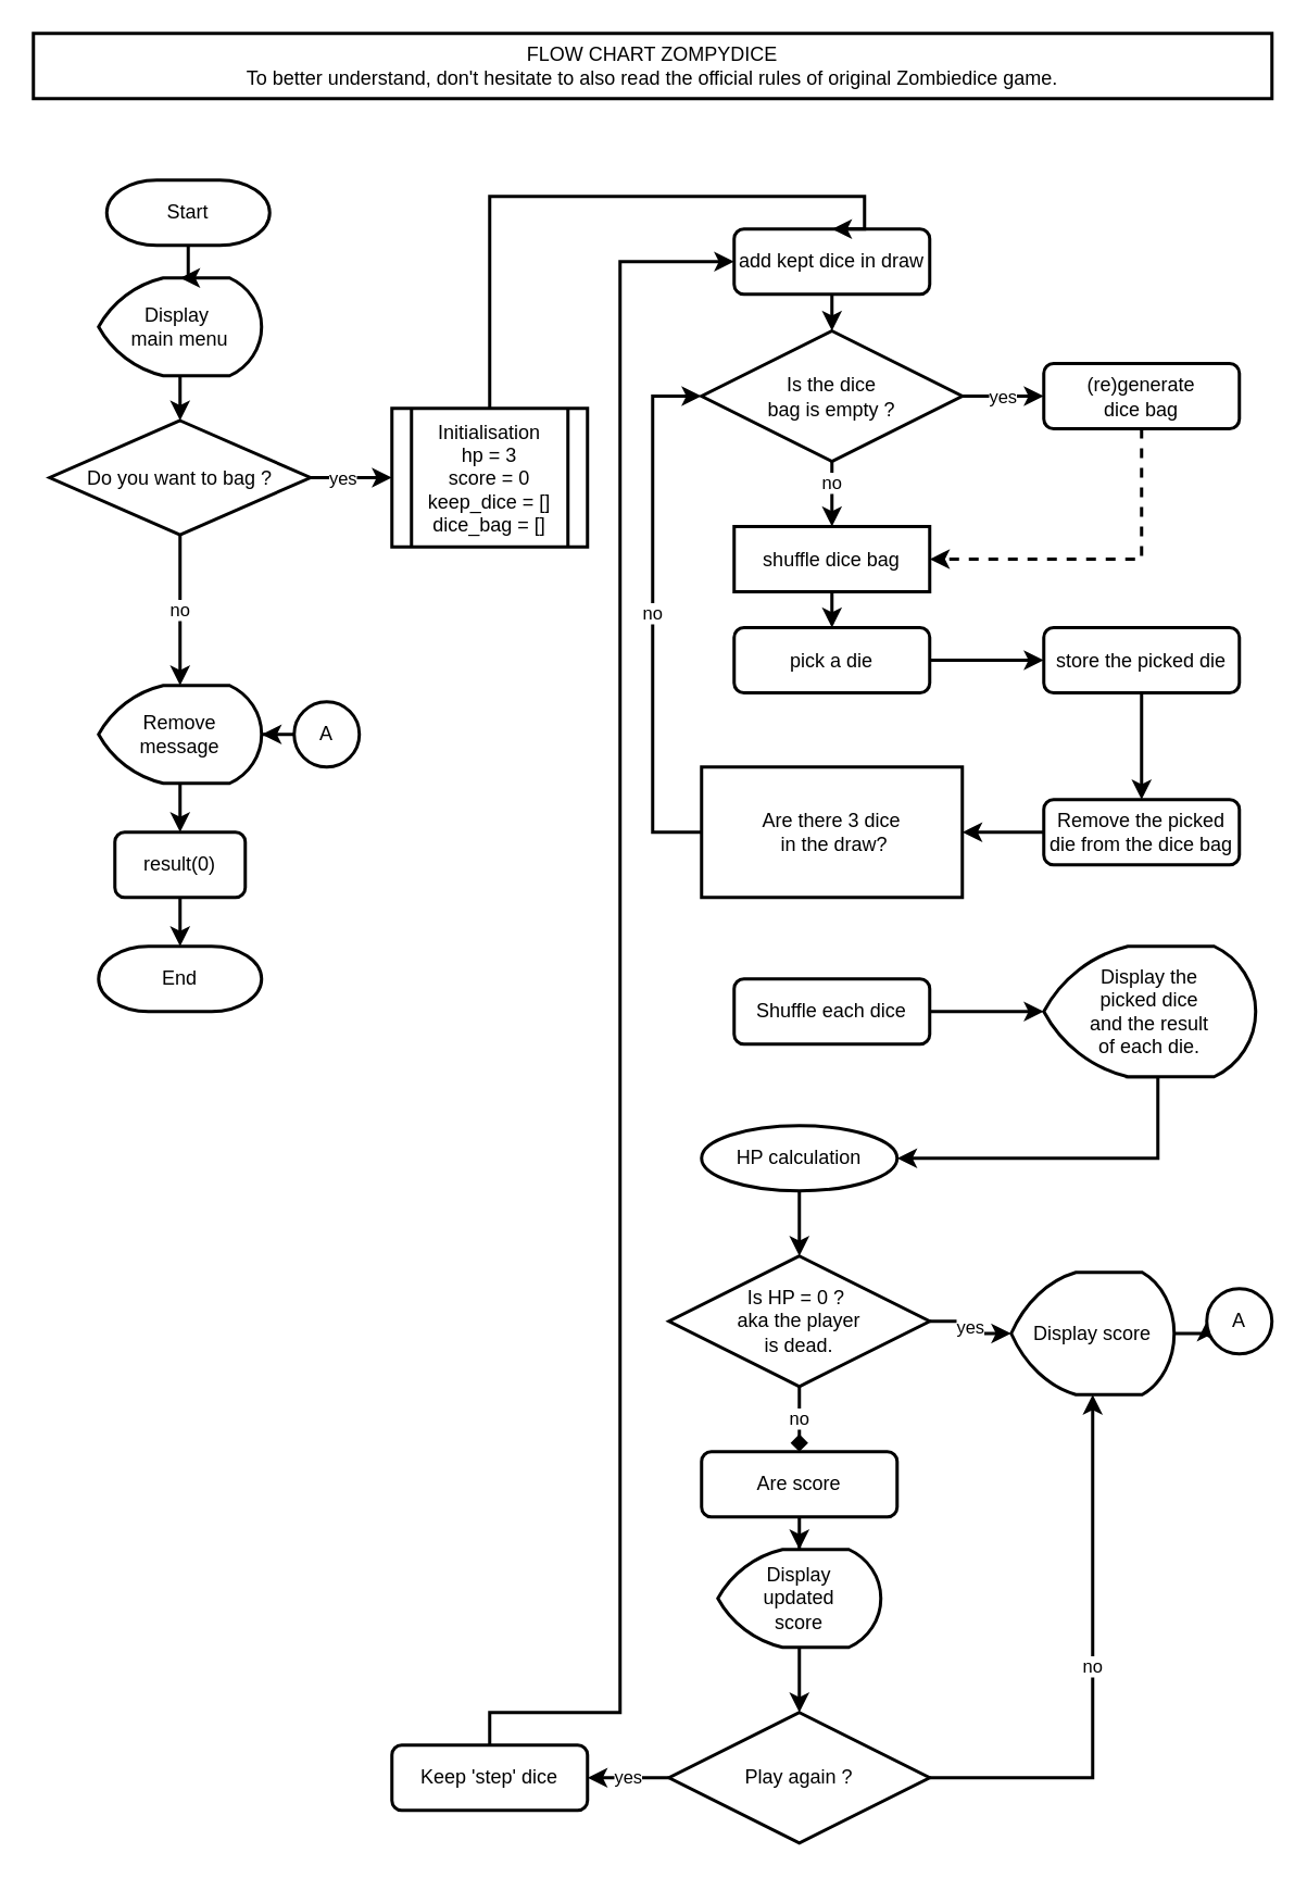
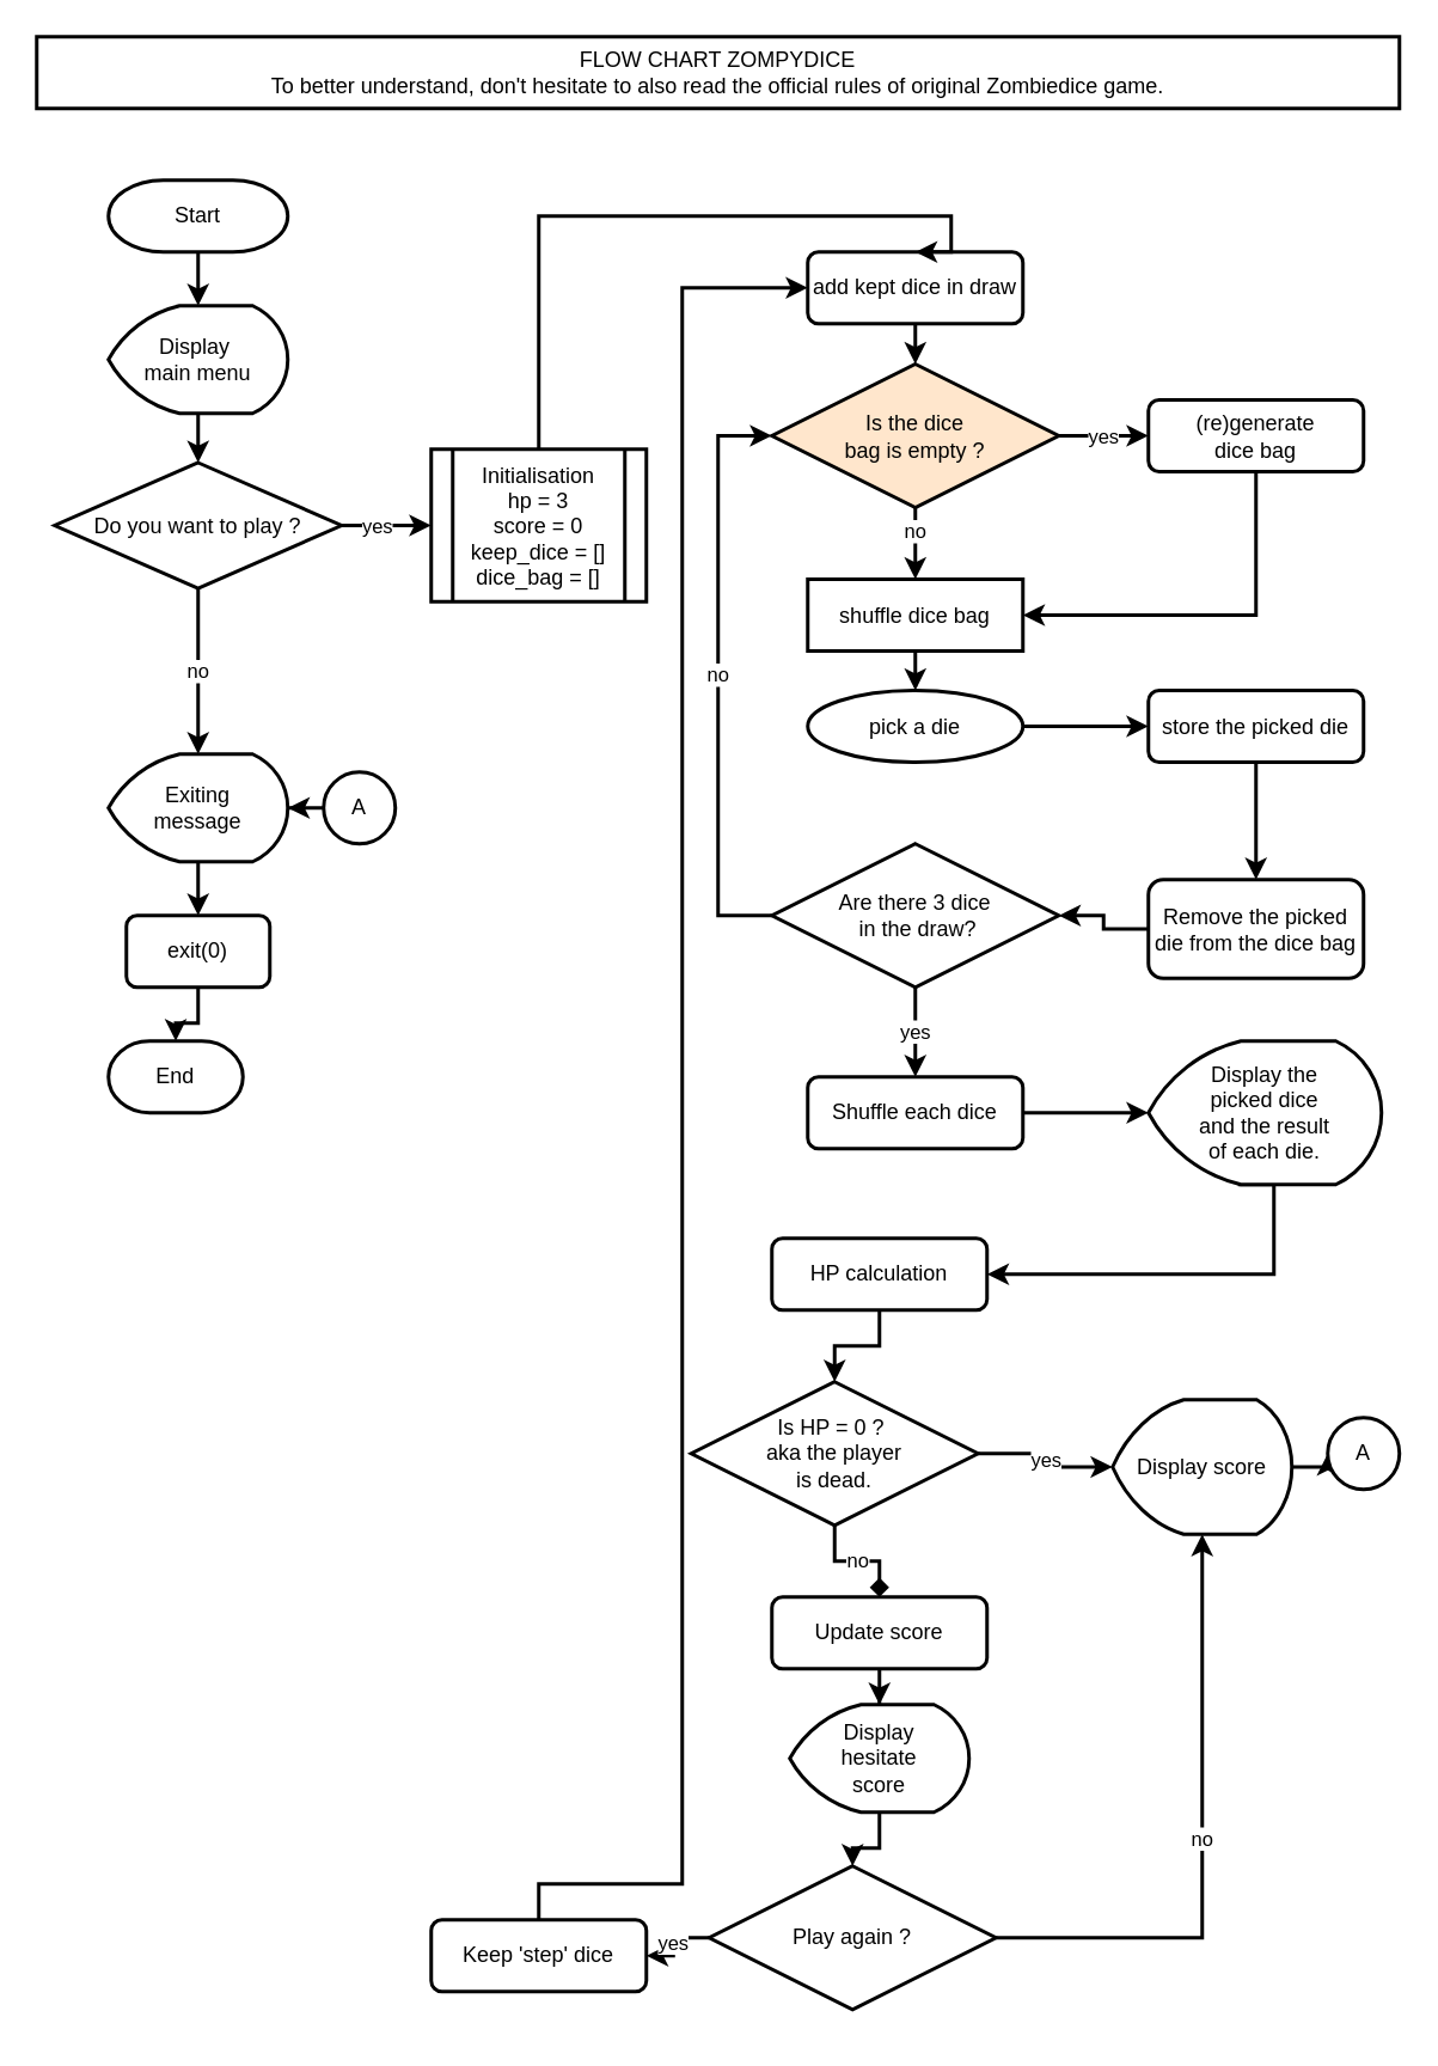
  <mxCell id="0" />
  <mxCell id="1" parent="0" />
- <mxCell id="2" value="Start" style="strokeWidth=2;html=1;shape=mxgraph.flowchart.terminator;whiteSpace=wrap;" parent="1" vertex="1"><mxGeometry x="65" y="110" width="100" height="40" as="geometry" /></mxCell>
+ <mxCell id="2" value="Start" style="strokeWidth=2;html=1;shape=mxgraph.flowchart.terminator;whiteSpace=wrap;" parent="1" vertex="1"><mxGeometry x="60" y="100" width="100" height="40" as="geometry" /></mxCell>
  <mxCell id="3" style="edgeStyle=orthogonalEdgeStyle;rounded=0;orthogonalLoop=1;jettySize=auto;html=1;entryX=0.5;entryY=0;entryDx=0;entryDy=0;strokeWidth=2;" parent="1" source="4" target="7" edge="1"><mxGeometry relative="1" as="geometry" /></mxCell>
  <mxCell id="4" value="Display&amp;nbsp;&lt;div&gt;main menu&lt;/div&gt;" style="strokeWidth=2;html=1;shape=mxgraph.flowchart.display;whiteSpace=wrap;" parent="1" vertex="1"><mxGeometry x="60" y="170" width="100" height="60" as="geometry" /></mxCell>
  <mxCell id="5" style="edgeStyle=orthogonalEdgeStyle;rounded=0;orthogonalLoop=1;jettySize=auto;html=1;entryX=0.5;entryY=0;entryDx=0;entryDy=0;entryPerimeter=0;strokeWidth=2;" parent="1" source="2" target="4" edge="1"><mxGeometry relative="1" as="geometry" /></mxCell>
  <mxCell id="6" value="yes" style="edgeStyle=orthogonalEdgeStyle;rounded=0;orthogonalLoop=1;jettySize=auto;html=1;strokeWidth=2;" edge="1" parent="1" source="7" target="32"><mxGeometry x="-0.2" relative="1" as="geometry"><mxPoint as="offset" /></mxGeometry></mxCell>
- <mxCell id="7" value="Do you want to bag ?" style="rhombus;whiteSpace=wrap;html=1;strokeWidth=2;" parent="1" vertex="1"><mxGeometry x="30" y="257.5" width="160" height="70" as="geometry" /></mxCell>
+ <mxCell id="7" value="Do you want to play ?" style="rhombus;whiteSpace=wrap;html=1;strokeWidth=2;" parent="1" vertex="1"><mxGeometry x="30" y="257.5" width="160" height="70" as="geometry" /></mxCell>
  <mxCell id="8" style="edgeStyle=orthogonalEdgeStyle;rounded=0;orthogonalLoop=1;jettySize=auto;html=1;strokeWidth=2;" parent="1" source="9" target="11" edge="1"><mxGeometry relative="1" as="geometry" /></mxCell>
- <mxCell id="9" value="pick a die" style="rounded=1;whiteSpace=wrap;html=1;strokeWidth=2;" parent="1" vertex="1"><mxGeometry x="450" y="384.5" width="120" height="40" as="geometry" /></mxCell>
+ <mxCell id="9" value="pick a die" style="ellipse;whiteSpace=wrap;html=1;strokeWidth=2;" parent="1" vertex="1"><mxGeometry x="450" y="384.5" width="120" height="40" as="geometry" /></mxCell>
  <mxCell id="10" style="edgeStyle=orthogonalEdgeStyle;rounded=0;orthogonalLoop=1;jettySize=auto;html=1;strokeWidth=2;" parent="1" source="11" target="13" edge="1"><mxGeometry relative="1" as="geometry" /></mxCell>
  <mxCell id="11" value="store the picked die" style="rounded=1;whiteSpace=wrap;html=1;strokeWidth=2;" parent="1" vertex="1"><mxGeometry x="640" y="384.5" width="120" height="40" as="geometry" /></mxCell>
  <mxCell id="12" style="edgeStyle=orthogonalEdgeStyle;rounded=0;orthogonalLoop=1;jettySize=auto;html=1;strokeWidth=2;" edge="1" parent="1" source="13" target="16"><mxGeometry relative="1" as="geometry" /></mxCell>
- <mxCell id="13" value="Remove the picked die from the dice bag" style="rounded=1;whiteSpace=wrap;html=1;strokeWidth=2;" parent="1" vertex="1"><mxGeometry x="640" y="490" width="120" height="40" as="geometry" /></mxCell>
+ <mxCell id="13" value="Remove the picked die from the dice bag" style="rounded=1;whiteSpace=wrap;html=1;strokeWidth=2;" parent="1" vertex="1"><mxGeometry x="640" y="490" width="120" height="55" as="geometry" /></mxCell>
  <mxCell id="14" value="no" style="edgeStyle=orthogonalEdgeStyle;rounded=0;orthogonalLoop=1;jettySize=auto;html=1;entryX=0;entryY=0.5;entryDx=0;entryDy=0;strokeWidth=2;" edge="1" parent="1" source="16" target="26"><mxGeometry relative="1" as="geometry"><Array as="points"><mxPoint x="400" y="510" /><mxPoint x="400" y="243" /></Array></mxGeometry></mxCell>
- <mxCell id="16" value="Are there 3 dice&lt;div&gt;&amp;nbsp;in the draw?&lt;br&gt;&lt;/div&gt;" style="whiteSpace=wrap;html=1;strokeWidth=2;rounded=0;" parent="1" vertex="1"><mxGeometry x="430" y="470" width="160" height="80" as="geometry" /></mxCell>
+ <mxCell id="15" value="yes" style="edgeStyle=orthogonalEdgeStyle;rounded=0;orthogonalLoop=1;jettySize=auto;html=1;strokeWidth=2;" edge="1" parent="1" source="16" target="36"><mxGeometry relative="1" as="geometry" /></mxCell>
+ <mxCell id="16" value="Are there 3 dice&lt;div&gt;&amp;nbsp;in the draw?&lt;br&gt;&lt;/div&gt;" style="rhombus;whiteSpace=wrap;html=1;strokeWidth=2;" parent="1" vertex="1"><mxGeometry x="430" y="470" width="160" height="80" as="geometry" /></mxCell>
  <mxCell id="17" style="edgeStyle=orthogonalEdgeStyle;rounded=0;orthogonalLoop=1;jettySize=auto;html=1;entryX=0.5;entryY=0;entryDx=0;entryDy=0;strokeWidth=2;" parent="1" source="18" target="20" edge="1"><mxGeometry relative="1" as="geometry" /></mxCell>
- <mxCell id="18" value="Remove&lt;div&gt;message&lt;/div&gt;" style="strokeWidth=2;html=1;shape=mxgraph.flowchart.display;whiteSpace=wrap;" parent="1" vertex="1"><mxGeometry x="60" y="420" width="100" height="60" as="geometry" /></mxCell>
+ <mxCell id="18" value="Exiting&lt;div&gt;message&lt;/div&gt;" style="strokeWidth=2;html=1;shape=mxgraph.flowchart.display;whiteSpace=wrap;" parent="1" vertex="1"><mxGeometry x="60" y="420" width="100" height="60" as="geometry" /></mxCell>
  <mxCell id="19" style="edgeStyle=orthogonalEdgeStyle;rounded=0;orthogonalLoop=1;jettySize=auto;html=1;strokeWidth=2;" parent="1" source="20" target="21" edge="1"><mxGeometry relative="1" as="geometry" /></mxCell>
- <mxCell id="20" value="result(0)" style="rounded=1;whiteSpace=wrap;html=1;strokeWidth=2;" parent="1" vertex="1"><mxGeometry x="70" y="510" width="80" height="40" as="geometry" /></mxCell>
- <mxCell id="21" value="End" style="strokeWidth=2;html=1;shape=mxgraph.flowchart.terminator;whiteSpace=wrap;" parent="1" vertex="1"><mxGeometry x="60" y="580" width="100" height="40" as="geometry" /></mxCell>
+ <mxCell id="20" value="exit(0)" style="rounded=1;whiteSpace=wrap;html=1;strokeWidth=2;" parent="1" vertex="1"><mxGeometry x="70" y="510" width="80" height="40" as="geometry" /></mxCell>
+ <mxCell id="21" value="End" style="strokeWidth=2;html=1;shape=mxgraph.flowchart.terminator;whiteSpace=wrap;" parent="1" vertex="1"><mxGeometry x="60" y="580" width="75" height="40" as="geometry" /></mxCell>
  <mxCell id="22" style="edgeStyle=orthogonalEdgeStyle;rounded=0;orthogonalLoop=1;jettySize=auto;html=1;strokeWidth=2;" edge="1" parent="1" source="23" target="26"><mxGeometry relative="1" as="geometry" /></mxCell>
  <mxCell id="23" value="add kept dice in draw" style="rounded=1;whiteSpace=wrap;html=1;strokeWidth=2;" vertex="1" parent="1"><mxGeometry x="450" y="140" width="120" height="40" as="geometry" /></mxCell>
  <mxCell id="24" value="yes" style="edgeStyle=orthogonalEdgeStyle;rounded=0;orthogonalLoop=1;jettySize=auto;html=1;entryX=0;entryY=0.5;entryDx=0;entryDy=0;strokeWidth=2;" edge="1" parent="1" source="26" target="28"><mxGeometry relative="1" as="geometry" /></mxCell>
  <mxCell id="25" value="no" style="edgeStyle=orthogonalEdgeStyle;rounded=0;orthogonalLoop=1;jettySize=auto;html=1;entryX=0.5;entryY=0;entryDx=0;entryDy=0;strokeWidth=2;" edge="1" parent="1" source="26" target="30"><mxGeometry x="-0.333" relative="1" as="geometry"><Array as="points"><mxPoint x="510" y="302.5" /><mxPoint x="510" y="302.5" /></Array><mxPoint as="offset" /></mxGeometry></mxCell>
- <mxCell id="26" value="&lt;div&gt;Is the dice&lt;/div&gt;&lt;div&gt;bag is empty ?&lt;/div&gt;" style="rhombus;whiteSpace=wrap;html=1;strokeWidth=2;" vertex="1" parent="1"><mxGeometry x="430" y="202.5" width="160" height="80" as="geometry" /></mxCell>
- <mxCell id="27" style="edgeStyle=orthogonalEdgeStyle;rounded=0;orthogonalLoop=1;jettySize=auto;html=1;entryX=1;entryY=0.5;entryDx=0;entryDy=0;strokeWidth=2;dashed=1;" edge="1" parent="1" source="28" target="30"><mxGeometry relative="1" as="geometry"><Array as="points"><mxPoint x="700" y="342.5" /></Array></mxGeometry></mxCell>
+ <mxCell id="26" value="&lt;div&gt;Is the dice&lt;/div&gt;&lt;div&gt;bag is empty ?&lt;/div&gt;" style="rhombus;whiteSpace=wrap;html=1;strokeWidth=2;fillColor=#ffe6cc;" vertex="1" parent="1"><mxGeometry x="430" y="202.5" width="160" height="80" as="geometry" /></mxCell>
+ <mxCell id="27" style="edgeStyle=orthogonalEdgeStyle;rounded=0;orthogonalLoop=1;jettySize=auto;html=1;entryX=1;entryY=0.5;entryDx=0;entryDy=0;strokeWidth=2;" edge="1" parent="1" source="28" target="30"><mxGeometry relative="1" as="geometry"><Array as="points"><mxPoint x="700" y="342.5" /></Array></mxGeometry></mxCell>
  <mxCell id="28" value="(re)generate&lt;div&gt;dice bag&lt;/div&gt;" style="rounded=1;whiteSpace=wrap;html=1;strokeWidth=2;" vertex="1" parent="1"><mxGeometry x="640" y="222.5" width="120" height="40" as="geometry" /></mxCell>
  <mxCell id="29" style="edgeStyle=orthogonalEdgeStyle;rounded=0;orthogonalLoop=1;jettySize=auto;html=1;entryX=0.5;entryY=0;entryDx=0;entryDy=0;strokeWidth=2;" edge="1" parent="1" source="30" target="9"><mxGeometry relative="1" as="geometry" /></mxCell>
  <mxCell id="30" value="shuffle dice bag" style="whiteSpace=wrap;html=1;strokeWidth=2;rounded=0;" vertex="1" parent="1"><mxGeometry x="450" y="322.5" width="120" height="40" as="geometry" /></mxCell>
  <mxCell id="31" style="edgeStyle=orthogonalEdgeStyle;rounded=0;orthogonalLoop=1;jettySize=auto;html=1;entryX=0.5;entryY=0;entryDx=0;entryDy=0;strokeWidth=2;" edge="1" parent="1" source="32" target="23"><mxGeometry relative="1" as="geometry"><Array as="points"><mxPoint x="300" y="120" /><mxPoint x="530" y="120" /></Array></mxGeometry></mxCell>
  <mxCell id="32" value="Initialisation&lt;br&gt;hp = 3&lt;div&gt;score = 0&lt;br&gt;keep_dice = []&lt;/div&gt;&lt;div&gt;dice_bag = []&lt;/div&gt;" style="shape=process;whiteSpace=wrap;html=1;backgroundOutline=1;strokeWidth=2;" vertex="1" parent="1"><mxGeometry x="240" y="250" width="120" height="85" as="geometry" /></mxCell>
  <mxCell id="33" style="edgeStyle=orthogonalEdgeStyle;rounded=0;orthogonalLoop=1;jettySize=auto;html=1;entryX=1;entryY=0.5;entryDx=0;entryDy=0;strokeWidth=2;" edge="1" parent="1" target="41"><mxGeometry relative="1" as="geometry"><mxPoint x="690" y="660" as="sourcePoint" /><Array as="points"><mxPoint x="710" y="660" /><mxPoint x="710" y="710" /></Array></mxGeometry></mxCell>
  <mxCell id="34" value="&lt;p data-pm-slice=&quot;0 0 []&quot;&gt;Display the&lt;br&gt;picked&amp;nbsp;&lt;span style=&quot;background-color: initial;&quot;&gt;dice&lt;br&gt;and the result&lt;br&gt;&lt;/span&gt;&lt;span style=&quot;background-color: initial;&quot;&gt;of each die.&lt;/span&gt;&lt;/p&gt;" style="strokeWidth=2;html=1;shape=mxgraph.flowchart.display;whiteSpace=wrap;" vertex="1" parent="1"><mxGeometry x="640" y="580" width="130" height="80" as="geometry" /></mxCell>
  <mxCell id="35" style="edgeStyle=orthogonalEdgeStyle;rounded=0;orthogonalLoop=1;jettySize=auto;html=1;strokeWidth=2;" edge="1" parent="1" source="36" target="34"><mxGeometry relative="1" as="geometry" /></mxCell>
  <mxCell id="36" value="Shuffle each dice" style="rounded=1;whiteSpace=wrap;html=1;strokeWidth=2;" vertex="1" parent="1"><mxGeometry x="450" y="600" width="120" height="40" as="geometry" /></mxCell>
  <mxCell id="37" value="yes" style="edgeStyle=orthogonalEdgeStyle;rounded=0;orthogonalLoop=1;jettySize=auto;html=1;entryX=0;entryY=0.5;entryDx=0;entryDy=0;entryPerimeter=0;strokeWidth=2;" edge="1" parent="1" source="39" target="43"><mxGeometry relative="1" as="geometry"><mxPoint x="370" y="1112.5" as="targetPoint" /></mxGeometry></mxCell>
  <mxCell id="38" value="no" style="edgeStyle=orthogonalEdgeStyle;rounded=0;orthogonalLoop=1;jettySize=auto;html=1;entryX=0.5;entryY=0;entryDx=0;entryDy=0;strokeWidth=2;endArrow=diamond;" edge="1" parent="1" source="39" target="45"><mxGeometry relative="1" as="geometry" /></mxCell>
- <mxCell id="39" value="Is HP = 0 ?&amp;nbsp;&lt;div&gt;aka the player&lt;/div&gt;&lt;div&gt;is dead.&lt;br&gt;&lt;/div&gt;" style="rhombus;whiteSpace=wrap;html=1;strokeWidth=2;" vertex="1" parent="1"><mxGeometry x="410" y="770" width="160" height="80" as="geometry" /></mxCell>
+ <mxCell id="39" value="Is HP = 0 ?&amp;nbsp;&lt;div&gt;aka the player&lt;/div&gt;&lt;div&gt;is dead.&lt;br&gt;&lt;/div&gt;" style="rhombus;whiteSpace=wrap;html=1;strokeWidth=2;" vertex="1" parent="1"><mxGeometry x="385" y="770" width="160" height="80" as="geometry" /></mxCell>
  <mxCell id="40" style="edgeStyle=orthogonalEdgeStyle;rounded=0;orthogonalLoop=1;jettySize=auto;html=1;strokeWidth=2;" edge="1" parent="1" source="41" target="39"><mxGeometry relative="1" as="geometry" /></mxCell>
- <mxCell id="41" value="HP calculation" style="ellipse;whiteSpace=wrap;html=1;strokeWidth=2;" vertex="1" parent="1"><mxGeometry x="430" y="690" width="120" height="40" as="geometry" /></mxCell>
+ <mxCell id="41" value="HP calculation" style="rounded=1;whiteSpace=wrap;html=1;strokeWidth=2;" vertex="1" parent="1"><mxGeometry x="430" y="690" width="120" height="40" as="geometry" /></mxCell>
  <mxCell id="42" style="edgeStyle=orthogonalEdgeStyle;rounded=0;orthogonalLoop=1;jettySize=auto;html=1;entryX=0;entryY=0.5;entryDx=0;entryDy=0;strokeWidth=2;" edge="1" parent="1" source="43" target="55"><mxGeometry relative="1" as="geometry" /></mxCell>
  <mxCell id="43" value="Display score" style="strokeWidth=2;html=1;shape=mxgraph.flowchart.display;whiteSpace=wrap;" vertex="1" parent="1"><mxGeometry x="620" y="780" width="100" height="75" as="geometry" /></mxCell>
  <mxCell id="44" style="edgeStyle=orthogonalEdgeStyle;rounded=0;orthogonalLoop=1;jettySize=auto;html=1;strokeWidth=2;" edge="1" parent="1" source="45" target="47"><mxGeometry relative="1" as="geometry" /></mxCell>
- <mxCell id="45" value="Are score" style="rounded=1;whiteSpace=wrap;html=1;strokeWidth=2;" vertex="1" parent="1"><mxGeometry x="430" y="890" width="120" height="40" as="geometry" /></mxCell>
+ <mxCell id="45" value="Update score" style="rounded=1;whiteSpace=wrap;html=1;strokeWidth=2;" vertex="1" parent="1"><mxGeometry x="430" y="890" width="120" height="40" as="geometry" /></mxCell>
  <mxCell id="46" style="edgeStyle=orthogonalEdgeStyle;rounded=0;orthogonalLoop=1;jettySize=auto;html=1;entryX=0.5;entryY=0;entryDx=0;entryDy=0;strokeWidth=2;" edge="1" parent="1" source="47" target="49"><mxGeometry relative="1" as="geometry" /></mxCell>
- <mxCell id="47" value="Display&lt;br&gt;updated&lt;br&gt;score" style="strokeWidth=2;html=1;shape=mxgraph.flowchart.display;whiteSpace=wrap;" vertex="1" parent="1"><mxGeometry x="440" y="950" width="100" height="60" as="geometry" /></mxCell>
+ <mxCell id="47" value="Display&lt;br&gt;hesitate&lt;br&gt;score" style="strokeWidth=2;html=1;shape=mxgraph.flowchart.display;whiteSpace=wrap;" vertex="1" parent="1"><mxGeometry x="440" y="950" width="100" height="60" as="geometry" /></mxCell>
  <mxCell id="48" value="yes" style="edgeStyle=orthogonalEdgeStyle;rounded=0;orthogonalLoop=1;jettySize=auto;html=1;entryX=1;entryY=0.5;entryDx=0;entryDy=0;strokeWidth=2;" edge="1" parent="1" source="49" target="52"><mxGeometry relative="1" as="geometry"><mxPoint x="390" y="1402.5" as="targetPoint" /></mxGeometry></mxCell>
- <mxCell id="49" value="Play again ?" style="rhombus;whiteSpace=wrap;html=1;strokeWidth=2;" vertex="1" parent="1"><mxGeometry x="410" y="1050" width="160" height="80" as="geometry" /></mxCell>
+ <mxCell id="49" value="Play again ?" style="rhombus;whiteSpace=wrap;html=1;strokeWidth=2;" vertex="1" parent="1"><mxGeometry x="395" y="1040" width="160" height="80" as="geometry" /></mxCell>
  <mxCell id="50" value="no" style="edgeStyle=orthogonalEdgeStyle;rounded=0;orthogonalLoop=1;jettySize=auto;html=1;entryX=0.5;entryY=1;entryDx=0;entryDy=0;entryPerimeter=0;strokeWidth=2;" edge="1" parent="1" source="49" target="43"><mxGeometry relative="1" as="geometry" /></mxCell>
  <mxCell id="51" style="edgeStyle=orthogonalEdgeStyle;rounded=0;orthogonalLoop=1;jettySize=auto;html=1;entryX=0;entryY=0.5;entryDx=0;entryDy=0;exitX=0.5;exitY=0;exitDx=0;exitDy=0;strokeWidth=2;" edge="1" parent="1" source="52" target="23"><mxGeometry relative="1" as="geometry"><Array as="points"><mxPoint x="300" y="1050" /><mxPoint x="380" y="1050" /><mxPoint x="380" y="160" /></Array></mxGeometry></mxCell>
  <mxCell id="52" value="Keep 'step' dice" style="rounded=1;whiteSpace=wrap;html=1;strokeWidth=2;" vertex="1" parent="1"><mxGeometry x="240" y="1070" width="120" height="40" as="geometry" /></mxCell>
  <mxCell id="53" value="FLOW CHART ZOMPYDICE&lt;div&gt;To better understand, don't hesitate to also read the official rules of original Zombiedice game.&lt;/div&gt;" style="rounded=0;whiteSpace=wrap;html=1;strokeWidth=2;glass=0;shadow=0;" vertex="1" parent="1"><mxGeometry x="20" y="20" width="760" height="40" as="geometry" /></mxCell>
  <mxCell id="54" value="no" style="edgeStyle=orthogonalEdgeStyle;rounded=0;orthogonalLoop=1;jettySize=auto;html=1;entryX=0.5;entryY=0;entryDx=0;entryDy=0;entryPerimeter=0;strokeWidth=2;" edge="1" parent="1" source="7" target="18"><mxGeometry relative="1" as="geometry" /></mxCell>
  <mxCell id="55" value="A" style="ellipse;whiteSpace=wrap;html=1;aspect=fixed;strokeWidth=2;" vertex="1" parent="1"><mxGeometry x="740" y="790" width="40" height="40" as="geometry" /></mxCell>
  <mxCell id="56" value="A" style="ellipse;whiteSpace=wrap;html=1;aspect=fixed;strokeWidth=2;" vertex="1" parent="1"><mxGeometry x="180" y="430" width="40" height="40" as="geometry" /></mxCell>
  <mxCell id="57" style="edgeStyle=orthogonalEdgeStyle;rounded=0;orthogonalLoop=1;jettySize=auto;html=1;entryX=1;entryY=0.5;entryDx=0;entryDy=0;entryPerimeter=0;strokeWidth=2;" edge="1" parent="1" source="56" target="18"><mxGeometry relative="1" as="geometry" /></mxCell>
